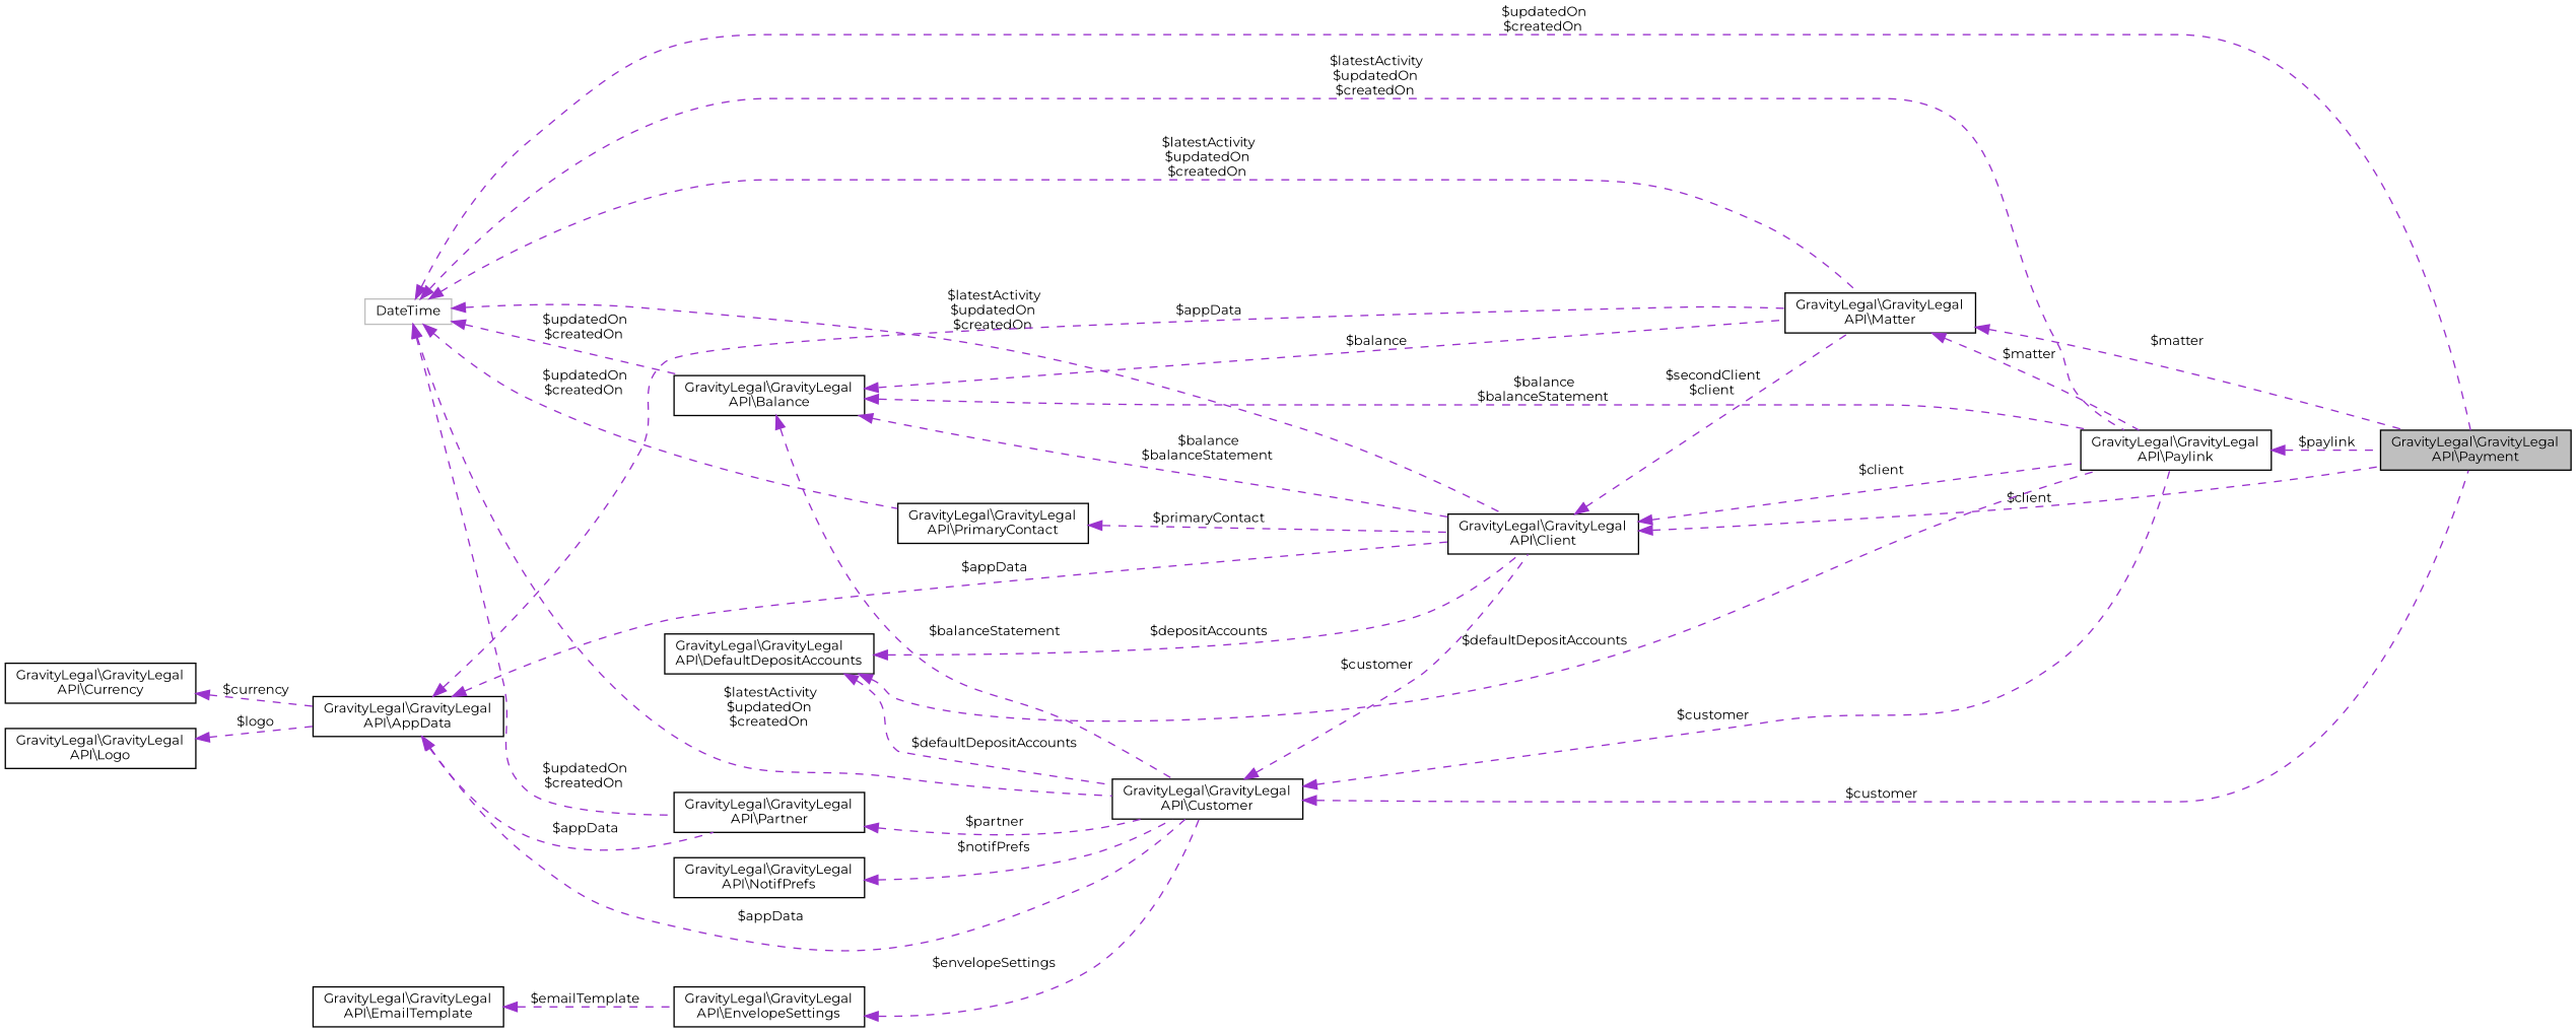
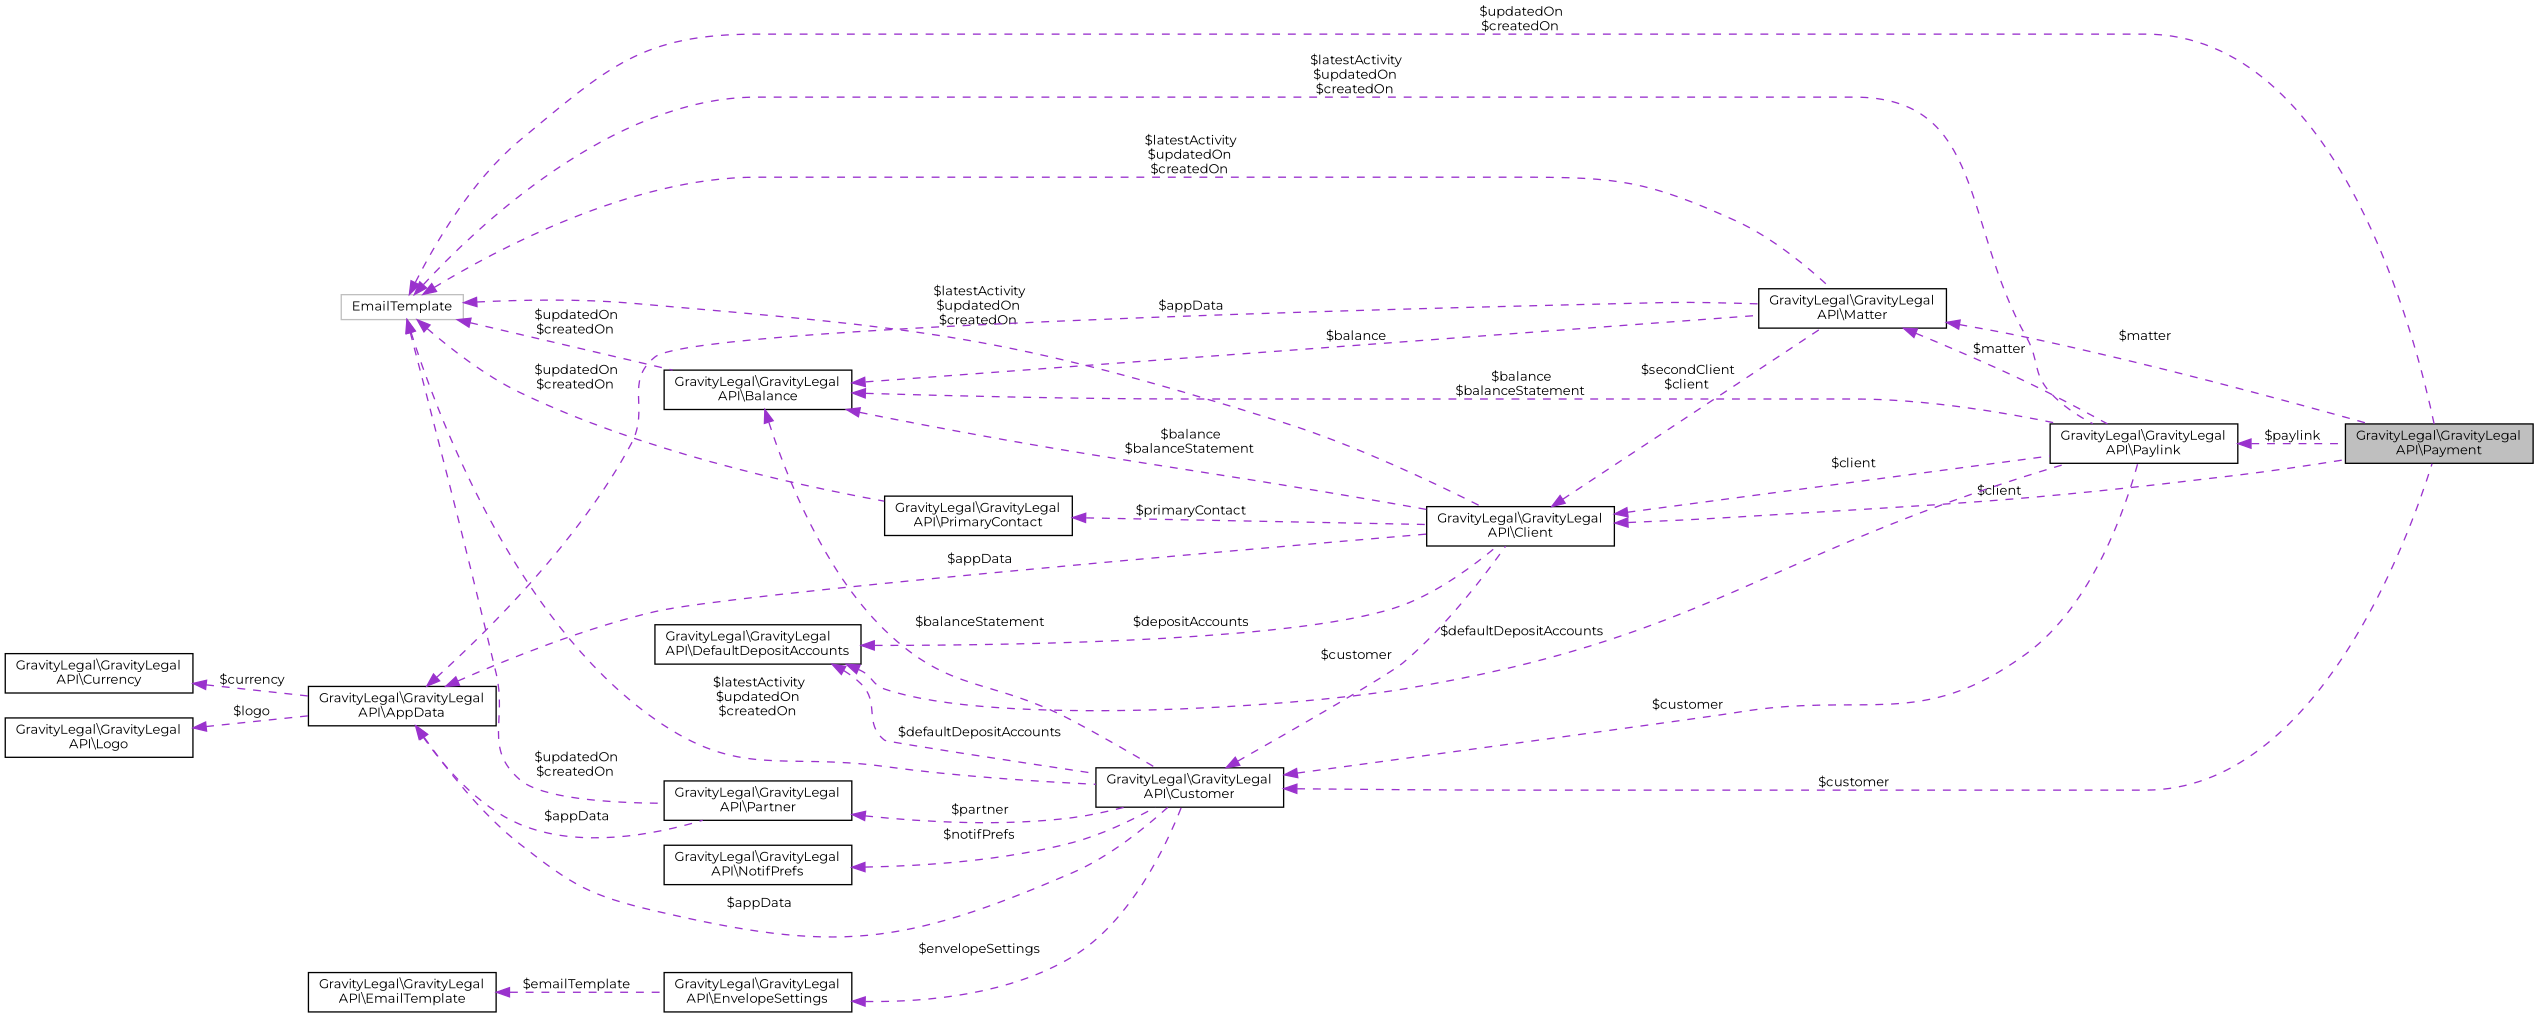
  digraph {
    rankdir=LR
    fontname=Montserrat
    node [color=black fillcolor=white fontname=Montserrat fontsize=10 shape=record style=filled]
    edge [color=darkorchid3 dir=back fontname=Montserrat fontsize=10 labelfontname=Helvetica labelfontsize=10 style=dashed]
    n1 [fillcolor=grey75 fontcolor=black height=0.2 label="GravityLegal\\GravityLegal\lAPI\\Payment" width=0.4]
    n2 [height=0.2 label="GravityLegal\\GravityLegal\lAPI\\Matter" width=0.4]
    n3 [height=0.2 label="GravityLegal\\GravityLegal\lAPI\\Paylink" width=0.4]
-   n4 [color=grey75 height=0.2 label=DateTime width=0.4]
+   n4 [color=grey75 height=0.2 label=EmailTemplate width=0.4]
    n5 [height=0.2 label="GravityLegal\\GravityLegal\lAPI\\Balance" width=0.4]
    n6 [height=0.2 label="GravityLegal\\GravityLegal\lAPI\\Client" width=0.4]
    n7 [height=0.2 label="GravityLegal\\GravityLegal\lAPI\\PrimaryContact" width=0.4]
    n8 [height=0.2 label="GravityLegal\\GravityLegal\lAPI\\Customer" width=0.4]
    n9 [height=0.2 label="GravityLegal\\GravityLegal\lAPI\\Partner" width=0.4]
    n10 [height=0.2 label="GravityLegal\\GravityLegal\lAPI\\AppData" width=0.4]
    n11 [height=0.2 label="GravityLegal\\GravityLegal\lAPI\\Currency" width=0.4]
    n12 [height=0.2 label="GravityLegal\\GravityLegal\lAPI\\Logo" width=0.4]
    n13 [height=0.2 label="GravityLegal\\GravityLegal\lAPI\\DefaultDepositAccounts" width=0.4]
    Node12 [height=0.2 label="GravityLegal\\GravityLegal\lAPI\\NotifPrefs" width=0.4]
    n15 [height=0.2 label="GravityLegal\\GravityLegal\lAPI\\EnvelopeSettings" width=0.4]
    n16 [height=0.2 label="GravityLegal\\GravityLegal\lAPI\\EmailTemplate" width=0.4]
    n2 -> n1 [label=" $matter"]
    n2 -> n3 [label=" $matter"]
    n3 -> n1 [label=" $paylink"]
    n4 -> n1 [label=" $updatedOn\n$createdOn"]
    n4 -> n2 [label=" $latestActivity\n$updatedOn\n$createdOn"]
    n4 -> n3 [label=" $latestActivity\n$updatedOn\n$createdOn"]
    n4 -> n5 [label=" $updatedOn\n$createdOn"]
    n4 -> n6 [label=" $latestActivity\n$updatedOn\n$createdOn"]
    n4 -> n7 [label=" $updatedOn\n$createdOn"]
    n4 -> n8 [label=" $latestActivity\n$updatedOn\n$createdOn"]
    n4 -> n9 [label=" $updatedOn\n$createdOn"]
    n5 -> n2 [label=" $balance"]
    n5 -> n3 [label=" $balance\n$balanceStatement"]
    n5 -> n6 [label=" $balance\n$balanceStatement"]
    n5 -> n8 [label=" $balanceStatement"]
    n6 -> n1 [label=" $client"]
    n6 -> n2 [label=" $secondClient\n$client"]
    n6 -> n3 [label=" $client"]
    n7 -> n6 [label=" $primaryContact"]
    n8 -> n1 [label=" $customer"]
    n8 -> n3 [label=" $customer"]
    n8 -> n6 [label=" $customer"]
    n9 -> n8 [label=" $partner"]
    n10 -> n2 [label=" $appData"]
    n10 -> n6 [label=" $appData"]
    n10 -> n8 [label=" $appData"]
    n10 -> n9 [label=" $appData"]
    n11 -> n10 [label=" $currency"]
    n12 -> n10 [label=" $logo"]
    n13 -> n3 [label=" $defaultDepositAccounts"]
    n13 -> n6 [label=" $depositAccounts"]
    n13 -> n8 [label=" $defaultDepositAccounts"]
    Node12 -> n8 [label=" $notifPrefs"]
    n15 -> n8 [label=" $envelopeSettings"]
    n16 -> n15 [label=" $emailTemplate"]
  }
